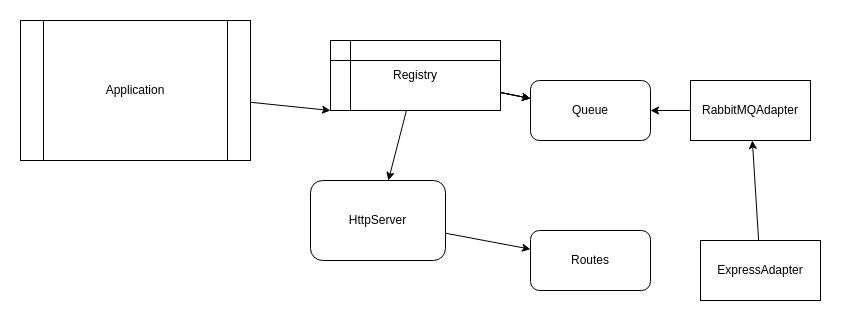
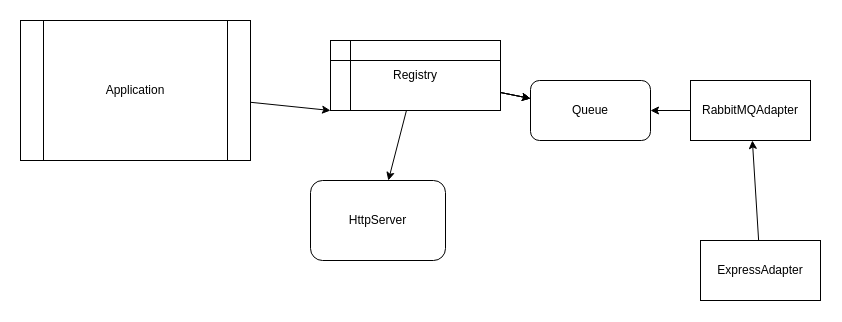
  <mxCell id="0" />
  <mxCell id="1" parent="0" />
  <mxCell id="2" style="edgeStyle=none;html=1;entryX=0;entryY=1;entryDx=0;entryDy=0;" edge="1" parent="1" source="3" target="8"><mxGeometry relative="1" as="geometry" /></mxCell>
  <mxCell id="3" value="Application" style="shape=process;whiteSpace=wrap;html=1;backgroundOutline=1;" vertex="1" parent="1"><mxGeometry x="20" y="20" width="230" height="140" as="geometry" /></mxCell>
  <mxCell id="4" value="" style="edgeStyle=none;html=1;" edge="1" parent="1" source="8" target="9"><mxGeometry relative="1" as="geometry" /></mxCell>
  <mxCell id="5" value="" style="edgeStyle=none;html=1;" edge="1" parent="1" source="8" target="9"><mxGeometry relative="1" as="geometry" /></mxCell>
  <mxCell id="6" value="" style="edgeStyle=none;html=1;" edge="1" parent="1" source="8" target="9"><mxGeometry relative="1" as="geometry" /></mxCell>
  <mxCell id="7" value="" style="edgeStyle=none;html=1;" edge="1" parent="1" source="8" target="13"><mxGeometry relative="1" as="geometry" /></mxCell>
  <mxCell id="8" value="Registry" style="shape=internalStorage;whiteSpace=wrap;html=1;backgroundOutline=1;" vertex="1" parent="1"><mxGeometry x="330" y="40" width="170" height="70" as="geometry" /></mxCell>
  <mxCell id="9" value="Queue" style="rounded=1;whiteSpace=wrap;html=1;" vertex="1" parent="1"><mxGeometry x="530" y="80" width="120" height="60" as="geometry" /></mxCell>
  <mxCell id="10" value="" style="edgeStyle=none;html=1;" edge="1" parent="1" source="11" target="9"><mxGeometry relative="1" as="geometry" /></mxCell>
  <mxCell id="11" value="RabbitMQAdapter" style="rounded=0;whiteSpace=wrap;html=1;" vertex="1" parent="1"><mxGeometry x="690" y="80" width="120" height="60" as="geometry" /></mxCell>
- <mxCell id="12" value="" style="edgeStyle=none;html=1;" edge="1" parent="1" source="13" target="14"><mxGeometry relative="1" as="geometry" /></mxCell>
  <mxCell id="13" value="HttpServer" style="rounded=1;whiteSpace=wrap;html=1;direction=south;" vertex="1" parent="1"><mxGeometry x="310" y="180" width="135" height="80" as="geometry" /></mxCell>
- <mxCell id="14" value="Routes" style="whiteSpace=wrap;html=1;rounded=1;" vertex="1" parent="1"><mxGeometry x="530" y="230" width="120" height="60" as="geometry" /></mxCell>
  <mxCell id="15" value="" style="edgeStyle=none;html=1;" edge="1" parent="1" source="16" target="11"><mxGeometry relative="1" as="geometry" /></mxCell>
  <mxCell id="16" value="ExpressAdapter" style="rounded=0;whiteSpace=wrap;html=1;" vertex="1" parent="1"><mxGeometry x="700" y="240" width="120" height="60" as="geometry" /></mxCell>
